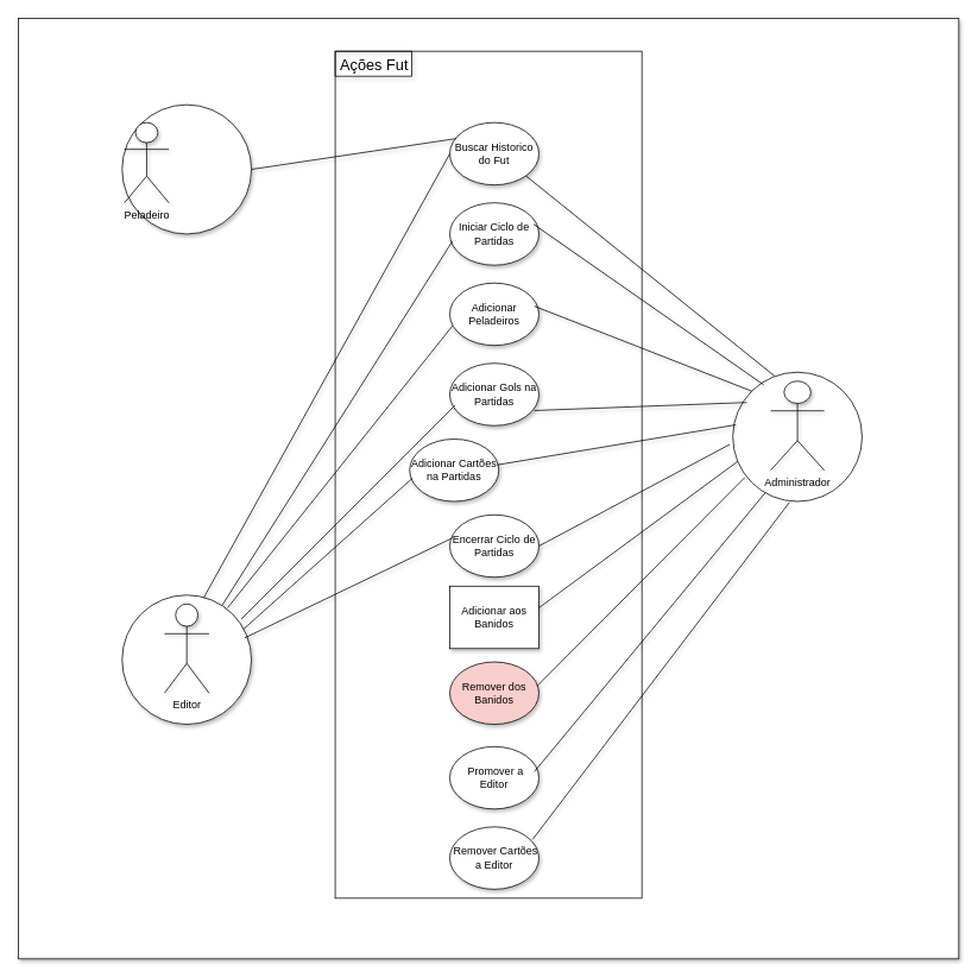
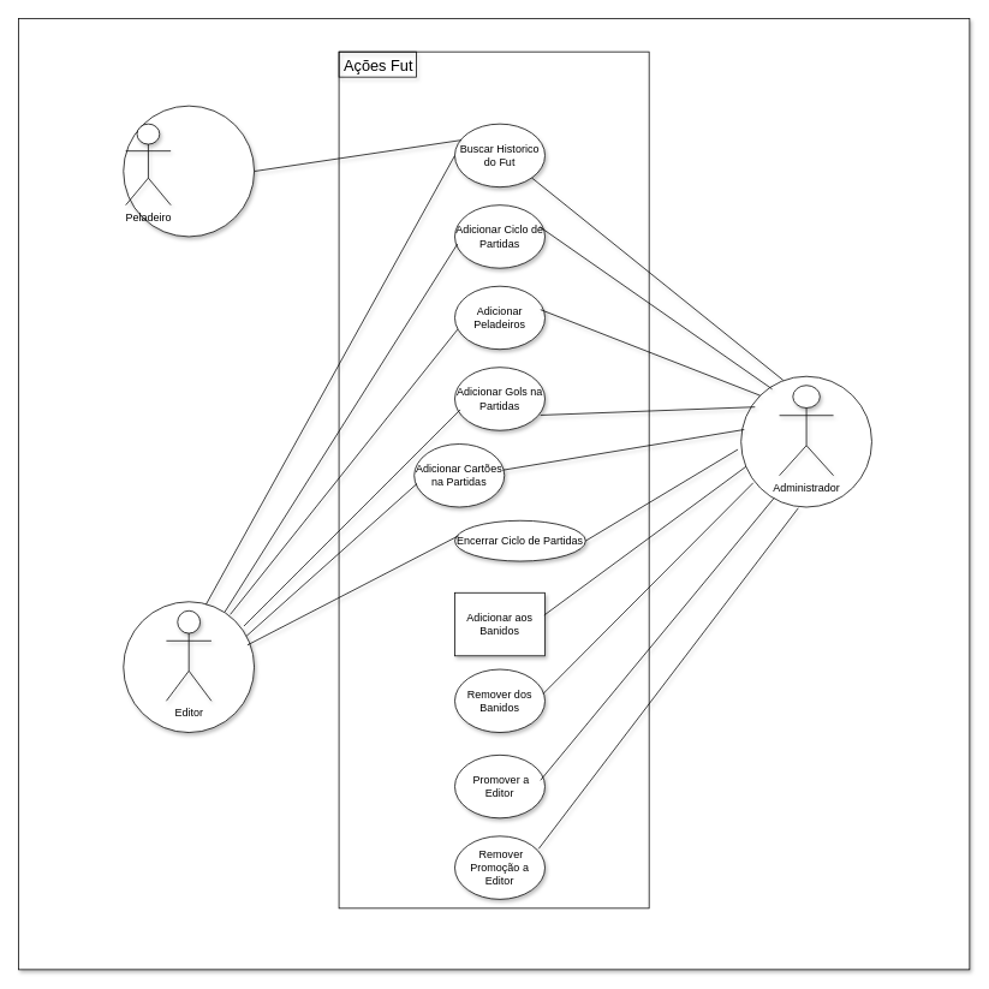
  <mxCell id="0" />
  <mxCell id="1" parent="0" />
  <mxCell id="2" value="" style="whiteSpace=wrap;html=1;aspect=fixed;shadow=1;" parent="1" vertex="1"><mxGeometry y="20" width="1055" height="1055" as="geometry" x="20" /></mxCell>
  <mxCell id="3" value="" style="ellipse;whiteSpace=wrap;html=1;aspect=fixed;" parent="1" vertex="1"><mxGeometry x="821.5" y="417" width="145" height="145" as="geometry" /></mxCell>
  <mxCell id="4" value="" style="ellipse;whiteSpace=wrap;html=1;aspect=fixed;shadow=1;" parent="1" vertex="1"><mxGeometry x="136.5" y="667" width="145" height="145" as="geometry" /></mxCell>
  <mxCell id="5" value="" style="ellipse;whiteSpace=wrap;html=1;aspect=fixed;shadow=1;" parent="1" vertex="1"><mxGeometry x="136.5" y="117" width="145" height="145" as="geometry" /></mxCell>
  <mxCell id="6" value="Peladeiro" style="shape=umlActor;verticalLabelPosition=bottom;verticalAlign=top;html=1;shadow=1;" parent="1" vertex="1"><mxGeometry x="139" y="137" width="50" height="90" as="geometry" /></mxCell>
  <mxCell id="7" value="Editor" style="shape=umlActor;verticalLabelPosition=bottom;verticalAlign=top;html=1;shadow=1;" parent="1" vertex="1"><mxGeometry x="184" y="677" width="50" height="100" as="geometry" /></mxCell>
  <mxCell id="8" value="Administrador" style="shape=umlActor;verticalLabelPosition=bottom;verticalAlign=top;html=1;shadow=1;" parent="1" vertex="1"><mxGeometry x="864" y="427" width="60" height="100" as="geometry" /></mxCell>
  <mxCell id="9" value="" style="rounded=0;whiteSpace=wrap;html=1;direction=south;" parent="1" vertex="1"><mxGeometry x="375.5" y="57" width="344" height="950" as="geometry" /></mxCell>
  <mxCell id="10" value="&lt;span style=&quot;font-weight: normal;&quot;&gt;&lt;font style=&quot;font-size: 17px;&quot;&gt;Ações Fut&lt;/font&gt;&lt;/span&gt;" style="text;strokeColor=default;fillColor=none;html=1;fontSize=24;fontStyle=1;verticalAlign=middle;align=center;shadow=1;" parent="1" vertex="1"><mxGeometry x="375.5" y="57" width="86" height="28" as="geometry" /></mxCell>
  <mxCell id="11" value="Buscar Historico do Fut" style="ellipse;whiteSpace=wrap;html=1;shadow=1;" parent="1" vertex="1"><mxGeometry x="504" y="137" width="100" height="70" as="geometry" /></mxCell>
- <mxCell id="12" value="Iniciar Ciclo de Partidas" style="ellipse;whiteSpace=wrap;html=1;shadow=1;" parent="1" vertex="1"><mxGeometry x="504" y="227" width="100" height="70" as="geometry" /></mxCell>
- <mxCell id="13" value="Encerrar Ciclo de Partidas" style="ellipse;whiteSpace=wrap;html=1;shadow=1;" parent="1" vertex="1"><mxGeometry x="504" y="577" width="100" height="70" as="geometry" /></mxCell>
+ <mxCell id="12" value="Adicionar Ciclo de Partidas" style="ellipse;whiteSpace=wrap;html=1;shadow=1;" parent="1" vertex="1"><mxGeometry x="504" y="227" width="100" height="70" as="geometry" /></mxCell>
+ <mxCell id="13" value="Encerrar Ciclo de Partidas" style="ellipse;whiteSpace=wrap;html=1;shadow=1;" parent="1" vertex="1"><mxGeometry x="504" y="577" width="145" height="45" as="geometry" /></mxCell>
  <mxCell id="14" value="Adicionar aos Banidos" style="whiteSpace=wrap;html=1;shadow=1;rounded=0;" parent="1" vertex="1"><mxGeometry x="504" y="657" width="100" height="70" as="geometry" /></mxCell>
- <mxCell id="15" value="Remover dos Banidos" style="ellipse;whiteSpace=wrap;html=1;shadow=1;fillColor=#f8cecc;" parent="1" vertex="1"><mxGeometry x="504" y="742" width="100" height="70" as="geometry" /></mxCell>
+ <mxCell id="15" value="Remover dos Banidos" style="ellipse;whiteSpace=wrap;html=1;shadow=1;" parent="1" vertex="1"><mxGeometry x="504" y="742" width="100" height="70" as="geometry" /></mxCell>
  <mxCell id="16" value="Adicionar Gols na Partidas" style="ellipse;whiteSpace=wrap;html=1;shadow=1;" parent="1" vertex="1"><mxGeometry x="504" y="407" width="100" height="70" as="geometry" /></mxCell>
  <mxCell id="17" value="Adicionar Cartões na Partidas" style="ellipse;whiteSpace=wrap;html=1;shadow=1;" parent="1" vertex="1"><mxGeometry x="459" y="492" width="100" height="70" as="geometry" /></mxCell>
  <mxCell id="18" value="&amp;nbsp;Promover a Editor" style="ellipse;whiteSpace=wrap;html=1;shadow=1;" parent="1" vertex="1"><mxGeometry x="504" y="837" width="100" height="70" as="geometry" /></mxCell>
- <mxCell id="19" value="&amp;nbsp;Remover Cartões a Editor" style="ellipse;whiteSpace=wrap;html=1;shadow=1;" parent="1" vertex="1"><mxGeometry x="504" y="927" width="100" height="70" as="geometry" /></mxCell>
+ <mxCell id="19" value="&amp;nbsp;Remover Promoção a Editor" style="ellipse;whiteSpace=wrap;html=1;shadow=1;" parent="1" vertex="1"><mxGeometry x="504" y="927" width="100" height="70" as="geometry" /></mxCell>
  <mxCell id="20" value="" style="endArrow=none;html=1;exitX=1;exitY=1;exitDx=0;exitDy=0;entryX=0.321;entryY=0.028;entryDx=0;entryDy=0;entryPerimeter=0;shadow=1;" parent="1" source="11" target="3" edge="1"><mxGeometry width="50" height="50" relative="1" as="geometry"><mxPoint x="514" y="467" as="sourcePoint" /><mxPoint x="564" y="417" as="targetPoint" /></mxGeometry></mxCell>
  <mxCell id="21" value="" style="endArrow=none;html=1;exitX=0.94;exitY=0.343;exitDx=0;exitDy=0;exitPerimeter=0;entryX=0.238;entryY=0.097;entryDx=0;entryDy=0;entryPerimeter=0;shadow=1;" parent="1" source="12" target="3" edge="1"><mxGeometry width="50" height="50" relative="1" as="geometry"><mxPoint x="599" y="207" as="sourcePoint" /><mxPoint x="874" y="459" as="targetPoint" /></mxGeometry></mxCell>
  <mxCell id="22" value="" style="endArrow=none;html=1;exitX=0.95;exitY=0.757;exitDx=0;exitDy=0;exitPerimeter=0;entryX=0.107;entryY=0.234;entryDx=0;entryDy=0;entryPerimeter=0;shadow=1;" parent="1" source="16" target="3" edge="1"><mxGeometry width="50" height="50" relative="1" as="geometry"><mxPoint x="608" y="261" as="sourcePoint" /><mxPoint x="874" y="464" as="targetPoint" /></mxGeometry></mxCell>
  <mxCell id="23" value="" style="endArrow=none;html=1;exitX=0.98;exitY=0.414;exitDx=0;exitDy=0;exitPerimeter=0;entryX=0.024;entryY=0.407;entryDx=0;entryDy=0;entryPerimeter=0;shadow=1;" parent="1" source="17" target="3" edge="1"><mxGeometry width="50" height="50" relative="1" as="geometry"><mxPoint x="609" y="380" as="sourcePoint" /><mxPoint x="874" y="476" as="targetPoint" /></mxGeometry></mxCell>
  <mxCell id="24" value="" style="endArrow=none;html=1;exitX=1;exitY=0.5;exitDx=0;exitDy=0;entryX=-0.024;entryY=0.559;entryDx=0;entryDy=0;entryPerimeter=0;shadow=1;" parent="1" source="13" target="3" edge="1"><mxGeometry width="50" height="50" relative="1" as="geometry"><mxPoint x="612" y="446" as="sourcePoint" /><mxPoint x="835" y="486" as="targetPoint" /></mxGeometry></mxCell>
  <mxCell id="25" value="" style="endArrow=none;html=1;entryX=0.038;entryY=0.69;entryDx=0;entryDy=0;entryPerimeter=0;exitX=0.99;exitY=0.357;exitDx=0;exitDy=0;exitPerimeter=0;shadow=1;" parent="1" source="14" target="3" edge="1"><mxGeometry width="50" height="50" relative="1" as="geometry"><mxPoint x="614" y="542" as="sourcePoint" /><mxPoint x="828" y="508" as="targetPoint" /></mxGeometry></mxCell>
  <mxCell id="26" value="" style="endArrow=none;html=1;entryX=0.093;entryY=0.814;entryDx=0;entryDy=0;entryPerimeter=0;exitX=0.98;exitY=0.386;exitDx=0;exitDy=0;exitPerimeter=0;shadow=1;" parent="1" source="15" target="3" edge="1"><mxGeometry width="50" height="50" relative="1" as="geometry"><mxPoint x="613" y="622" as="sourcePoint" /><mxPoint x="837" y="527" as="targetPoint" /></mxGeometry></mxCell>
  <mxCell id="27" value="" style="endArrow=none;html=1;entryX=0.252;entryY=0.931;entryDx=0;entryDy=0;entryPerimeter=0;exitX=0.95;exitY=0.4;exitDx=0;exitDy=0;exitPerimeter=0;shadow=1;" parent="1" source="18" target="3" edge="1"><mxGeometry width="50" height="50" relative="1" as="geometry"><mxPoint x="616" y="712" as="sourcePoint" /><mxPoint x="845" y="545" as="targetPoint" /></mxGeometry></mxCell>
  <mxCell id="28" value="" style="endArrow=none;html=1;entryX=0.438;entryY=1.007;entryDx=0;entryDy=0;entryPerimeter=0;exitX=0.93;exitY=0.2;exitDx=0;exitDy=0;exitPerimeter=0;shadow=1;" parent="1" source="19" target="3" edge="1"><mxGeometry width="50" height="50" relative="1" as="geometry"><mxPoint x="609" y="815" as="sourcePoint" /><mxPoint x="868" y="562" as="targetPoint" /></mxGeometry></mxCell>
  <mxCell id="29" value="" style="endArrow=none;html=1;exitX=0.07;exitY=0.257;exitDx=0;exitDy=0;entryX=1;entryY=0.5;entryDx=0;entryDy=0;exitPerimeter=0;shadow=1;" parent="1" source="11" target="5" edge="1"><mxGeometry width="50" height="50" relative="1" as="geometry"><mxPoint x="599" y="207" as="sourcePoint" /><mxPoint x="878" y="431" as="targetPoint" /></mxGeometry></mxCell>
  <mxCell id="30" value="" style="endArrow=none;html=1;exitX=0;exitY=0.5;exitDx=0;exitDy=0;entryX=0.631;entryY=0.021;entryDx=0;entryDy=0;entryPerimeter=0;shadow=1;" parent="1" source="11" target="4" edge="1"><mxGeometry width="50" height="50" relative="1" as="geometry"><mxPoint x="521" y="165" as="sourcePoint" /><mxPoint x="292" y="200" as="targetPoint" /></mxGeometry></mxCell>
  <mxCell id="31" value="" style="endArrow=none;html=1;exitX=0.03;exitY=0.614;exitDx=0;exitDy=0;entryX=0.776;entryY=0.076;entryDx=0;entryDy=0;entryPerimeter=0;exitPerimeter=0;shadow=1;" parent="1" source="12" target="4" edge="1"><mxGeometry width="50" height="50" relative="1" as="geometry"><mxPoint x="514" y="182" as="sourcePoint" /><mxPoint x="238" y="680" as="targetPoint" /></mxGeometry></mxCell>
  <mxCell id="32" value="" style="endArrow=none;html=1;exitX=0.06;exitY=0.671;exitDx=0;exitDy=0;entryX=0.921;entryY=0.186;entryDx=0;entryDy=0;entryPerimeter=0;exitPerimeter=0;shadow=1;" parent="1" source="16" target="4" edge="1"><mxGeometry width="50" height="50" relative="1" as="geometry"><mxPoint x="519" y="265" as="sourcePoint" /><mxPoint x="259" y="688" as="targetPoint" /></mxGeometry></mxCell>
  <mxCell id="33" value="" style="endArrow=none;html=1;exitX=0.03;exitY=0.629;exitDx=0;exitDy=0;entryX=0.941;entryY=0.262;entryDx=0;entryDy=0;entryPerimeter=0;exitPerimeter=0;shadow=1;" parent="1" source="17" target="4" edge="1"><mxGeometry width="50" height="50" relative="1" as="geometry"><mxPoint x="520" y="374" as="sourcePoint" /><mxPoint x="280" y="704" as="targetPoint" /></mxGeometry></mxCell>
  <mxCell id="34" value="" style="endArrow=none;html=1;exitX=0.03;exitY=0.371;exitDx=0;exitDy=0;entryX=0.948;entryY=0.331;entryDx=0;entryDy=0;entryPerimeter=0;exitPerimeter=0;shadow=1;" parent="1" source="13" target="4" edge="1"><mxGeometry width="50" height="50" relative="1" as="geometry"><mxPoint x="514" y="437" as="sourcePoint" /><mxPoint x="283" y="715" as="targetPoint" /></mxGeometry></mxCell>
  <mxCell id="35" value="Adicionar Peladeiros" style="ellipse;whiteSpace=wrap;html=1;shadow=1;" parent="1" vertex="1"><mxGeometry x="504" y="317" width="100" height="70" as="geometry" /></mxCell>
  <mxCell id="36" value="" style="endArrow=none;html=1;exitX=0.95;exitY=0.371;exitDx=0;exitDy=0;exitPerimeter=0;entryX=0;entryY=0;entryDx=0;entryDy=0;shadow=1;" parent="1" source="35" target="3" edge="1"><mxGeometry width="50" height="50" relative="1" as="geometry"><mxPoint x="608" y="261" as="sourcePoint" /><mxPoint x="866" y="441" as="targetPoint" /></mxGeometry></mxCell>
  <mxCell id="37" value="" style="endArrow=none;html=1;exitX=0.03;exitY=0.686;exitDx=0;exitDy=0;entryX=0.817;entryY=0.097;entryDx=0;entryDy=0;entryPerimeter=0;exitPerimeter=0;shadow=1;" parent="1" source="35" target="4" edge="1"><mxGeometry width="50" height="50" relative="1" as="geometry"><mxPoint x="519" y="265" as="sourcePoint" /><mxPoint x="259" y="688" as="targetPoint" /></mxGeometry></mxCell>
